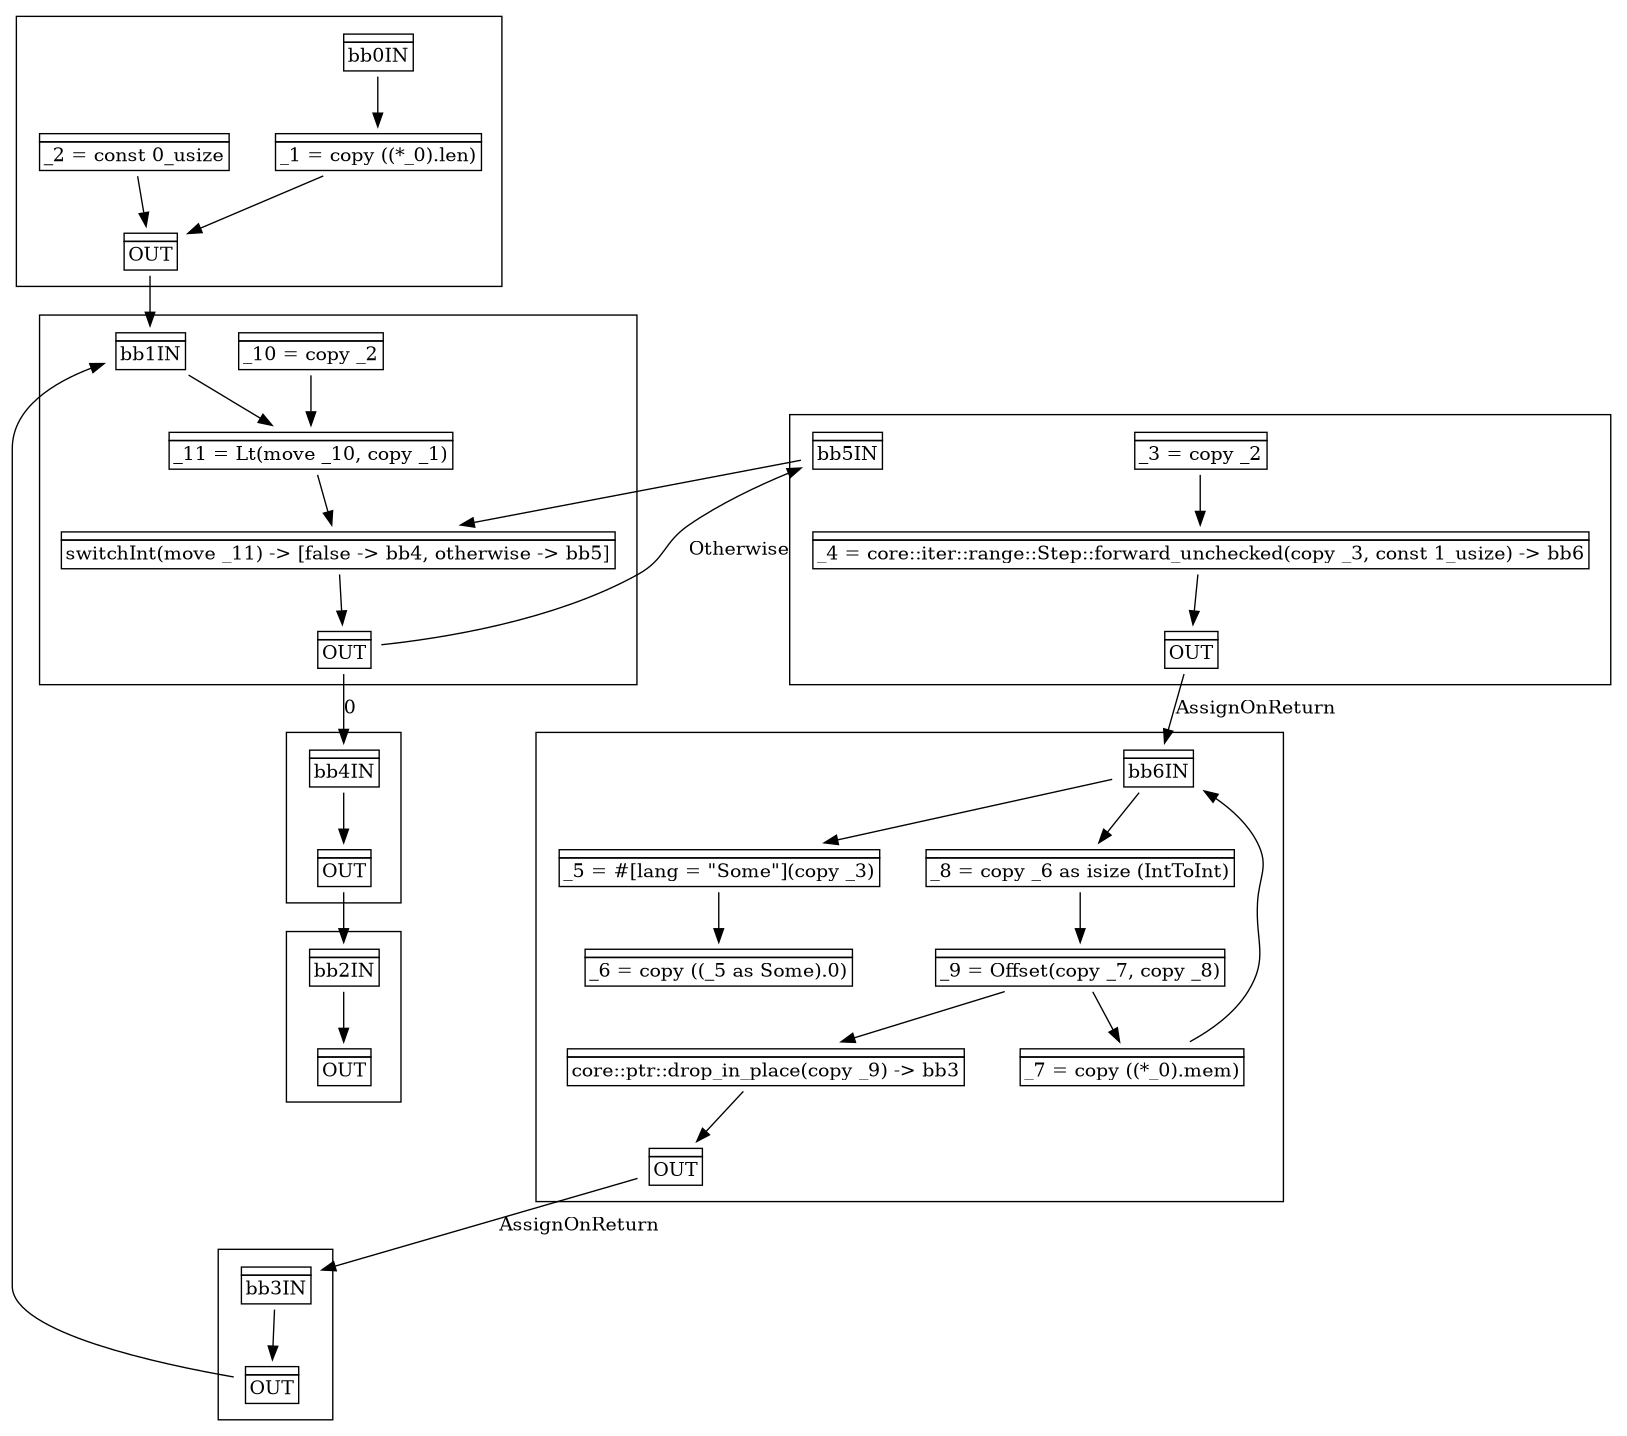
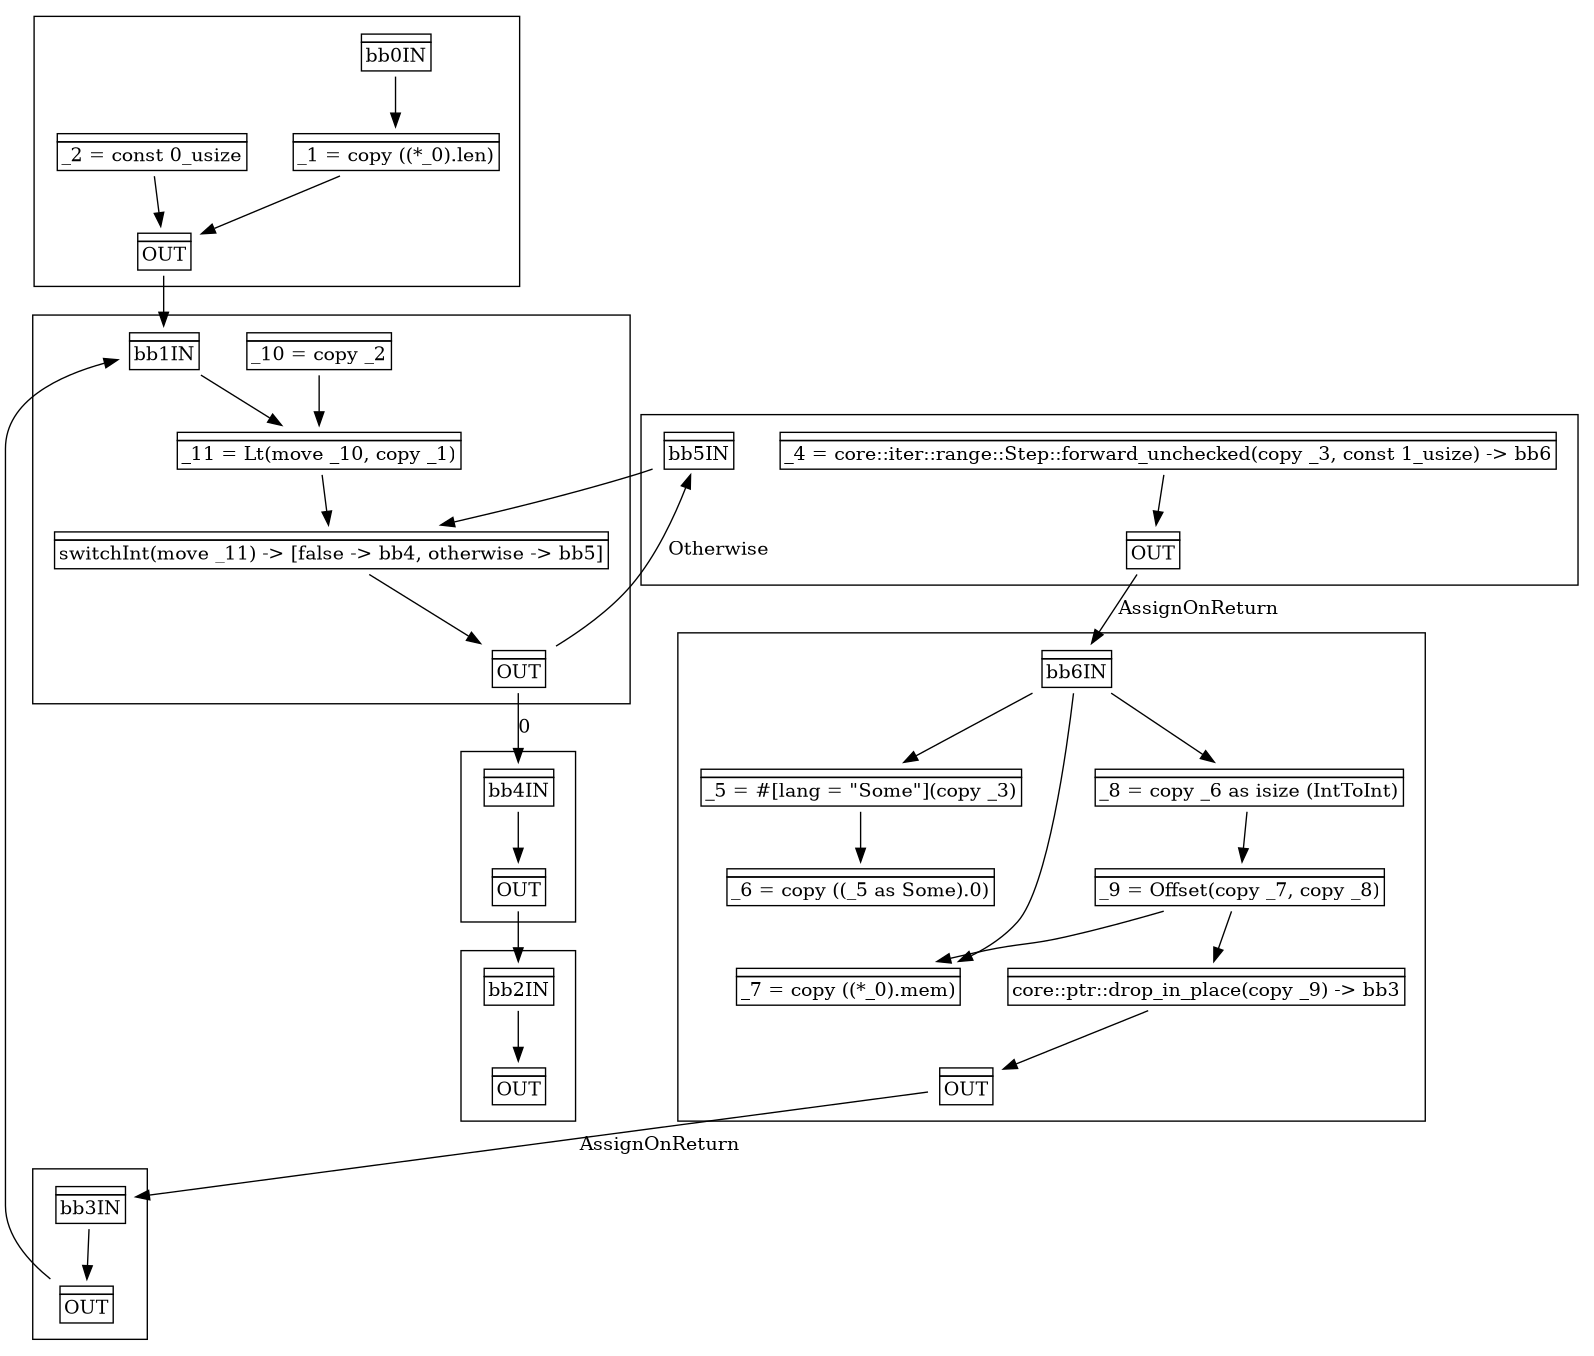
  digraph {
    node [shape=none]
    n1 [label=<<table border="0" cellborder="1" cellspacing="0"><tr><td  align="center" colspan="1"></td></tr><tr><td align="left">bb0IN</td></tr></table>>]
    n2 [label=<<table border="0" cellborder="1" cellspacing="0"><tr><td  align="center" colspan="1"></td></tr><tr><td align="left">_1 = copy ((*_0).len)</td></tr></table>>]
    n3 [label=<<table border="0" cellborder="1" cellspacing="0"><tr><td  align="center" colspan="1"></td></tr><tr><td align="left">OUT</td></tr></table>>]
    n4 [label=<<table border="0" cellborder="1" cellspacing="0"><tr><td  align="center" colspan="1"></td></tr><tr><td align="left">_2 = const 0_usize</td></tr></table>>]
    n5 [label=<<table border="0" cellborder="1" cellspacing="0"><tr><td  align="center" colspan="1"></td></tr><tr><td align="left">bb1IN</td></tr></table>>]
    n6 [label=<<table border="0" cellborder="1" cellspacing="0"><tr><td  align="center" colspan="1"></td></tr><tr><td align="left">_10 = copy _2</td></tr></table>>]
    n7 [label=<<table border="0" cellborder="1" cellspacing="0"><tr><td  align="center" colspan="1"></td></tr><tr><td align="left">_11 = Lt(move _10, copy _1)</td></tr></table>>]
    n8 [label=<<table border="0" cellborder="1" cellspacing="0"><tr><td  align="center" colspan="1"></td></tr><tr><td align="left">OUT</td></tr></table>>]
    n9 [label=<<table border="0" cellborder="1" cellspacing="0"><tr><td  align="center" colspan="1"></td></tr><tr><td align="left">switchInt(move _11) -&gt; [false -&gt; bb4, otherwise -&gt; bb5]</td></tr></table>>]
    n10 [label=<<table border="0" cellborder="1" cellspacing="0"><tr><td  align="center" colspan="1"></td></tr><tr><td align="left">bb2IN</td></tr></table>>]
    n11 [label=<<table border="0" cellborder="1" cellspacing="0"><tr><td  align="center" colspan="1"></td></tr><tr><td align="left">OUT</td></tr></table>>]
    n12 [label=<<table border="0" cellborder="1" cellspacing="0"><tr><td  align="center" colspan="1"></td></tr><tr><td align="left">bb3IN</td></tr></table>>]
    n13 [label=<<table border="0" cellborder="1" cellspacing="0"><tr><td  align="center" colspan="1"></td></tr><tr><td align="left">OUT</td></tr></table>>]
    n14 [label=<<table border="0" cellborder="1" cellspacing="0"><tr><td  align="center" colspan="1"></td></tr><tr><td align="left">bb4IN</td></tr></table>>]
    n15 [label=<<table border="0" cellborder="1" cellspacing="0"><tr><td  align="center" colspan="1"></td></tr><tr><td align="left">OUT</td></tr></table>>]
    n16 [label=<<table border="0" cellborder="1" cellspacing="0"><tr><td  align="center" colspan="1"></td></tr><tr><td align="left">bb5IN</td></tr></table>>]
-   n17 [label=<<table border="0" cellborder="1" cellspacing="0"><tr><td  align="center" colspan="1"></td></tr><tr><td align="left">_3 = copy _2</td></tr></table>>]
    n18 [label=<<table border="0" cellborder="1" cellspacing="0"><tr><td  align="center" colspan="1"></td></tr><tr><td align="left">OUT</td></tr></table>>]
    n19 [label=<<table border="0" cellborder="1" cellspacing="0"><tr><td  align="center" colspan="1"></td></tr><tr><td align="left">_4 = core::iter::range::Step::forward_unchecked(copy _3, const 1_usize) -&gt; bb6</td></tr></table>>]
    n20 [label=<<table border="0" cellborder="1" cellspacing="0"><tr><td  align="center" colspan="1"></td></tr><tr><td align="left">bb6IN</td></tr></table>>]
    n21 [label=<<table border="0" cellborder="1" cellspacing="0"><tr><td  align="center" colspan="1"></td></tr><tr><td align="left">_5 = #[lang = &quot;Some&quot;](copy _3)</td></tr></table>>]
    n22 [label=<<table border="0" cellborder="1" cellspacing="0"><tr><td  align="center" colspan="1"></td></tr><tr><td align="left">_7 = copy ((*_0).mem)</td></tr></table>>]
    n23 [label=<<table border="0" cellborder="1" cellspacing="0"><tr><td  align="center" colspan="1"></td></tr><tr><td align="left">OUT</td></tr></table>>]
    n24 [label=<<table border="0" cellborder="1" cellspacing="0"><tr><td  align="center" colspan="1"></td></tr><tr><td align="left">_6 = copy ((_5 as Some).0)</td></tr></table>>]
    n25 [label=<<table border="0" cellborder="1" cellspacing="0"><tr><td  align="center" colspan="1"></td></tr><tr><td align="left">_8 = copy _6 as isize (IntToInt)</td></tr></table>>]
    n26 [label=<<table border="0" cellborder="1" cellspacing="0"><tr><td  align="center" colspan="1"></td></tr><tr><td align="left">_9 = Offset(copy _7, copy _8)</td></tr></table>>]
    n27 [label=<<table border="0" cellborder="1" cellspacing="0"><tr><td  align="center" colspan="1"></td></tr><tr><td align="left">core::ptr::drop_in_place(copy _9) -&gt; bb3</td></tr></table>>]
    subgraph cluster_1 {
      n1
      n2
      n3
      n4
    }
    subgraph cluster_2 {
      n5
      n6
      n7
      n8
      n9
    }
    subgraph cluster_3 {
      n10
      n11
    }
    subgraph cluster_4 {
      n12
      n13
    }
    subgraph cluster_5 {
      n14
      n15
    }
    subgraph cluster_6 {
      n16
-     n17
      n18
      n19
    }
    subgraph cluster_7 {
      n20
      n21
      n22
      n23
      n24
      n25
      n26
      n27
    }
    n1 -> n2
    n2 -> n3
    n3 -> n5
    n4 -> n3
    n5 -> n7
    n6 -> n7
    n7 -> n9
    n8 -> n14 [label=0]
    n8 -> n16 [label=Otherwise]
    n9 -> n8
    n10 -> n11
    n12 -> n13
    n13 -> n5
    n14 -> n15
    n15 -> n10
    n16 -> n9
-   n17 -> n19
    n18 -> n20 [label=AssignOnReturn]
    n19 -> n18
    n20 -> n21
-   n22 -> n20
+   n20 -> n22
    n20 -> n25
    n21 -> n24
    n23 -> n12 [label=AssignOnReturn]
    n25 -> n26
    n26 -> n22
    n26 -> n27
    n27 -> n23
  }
